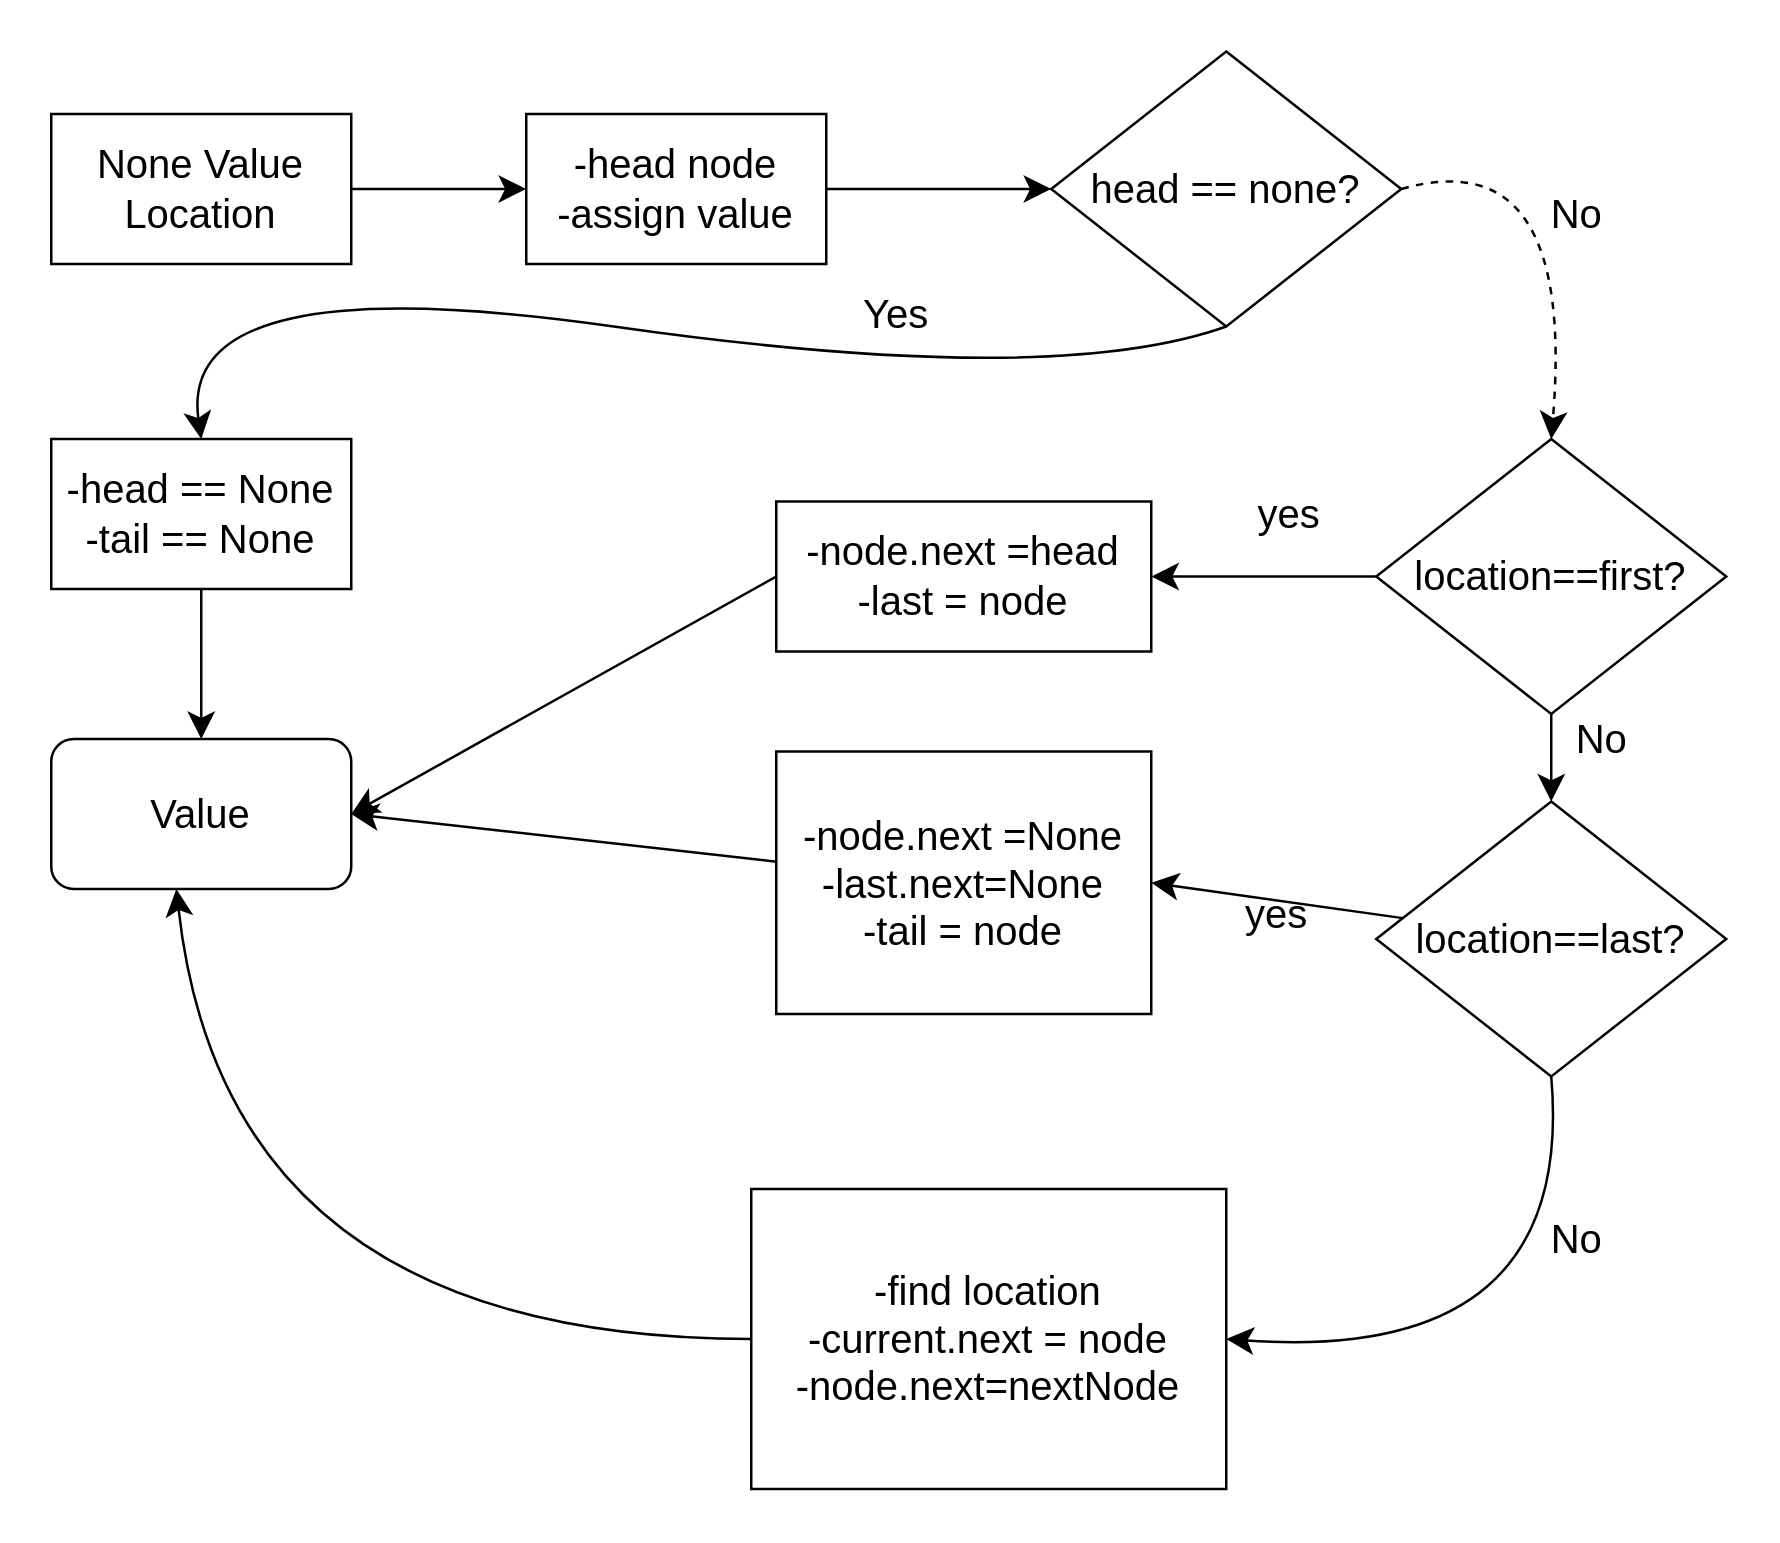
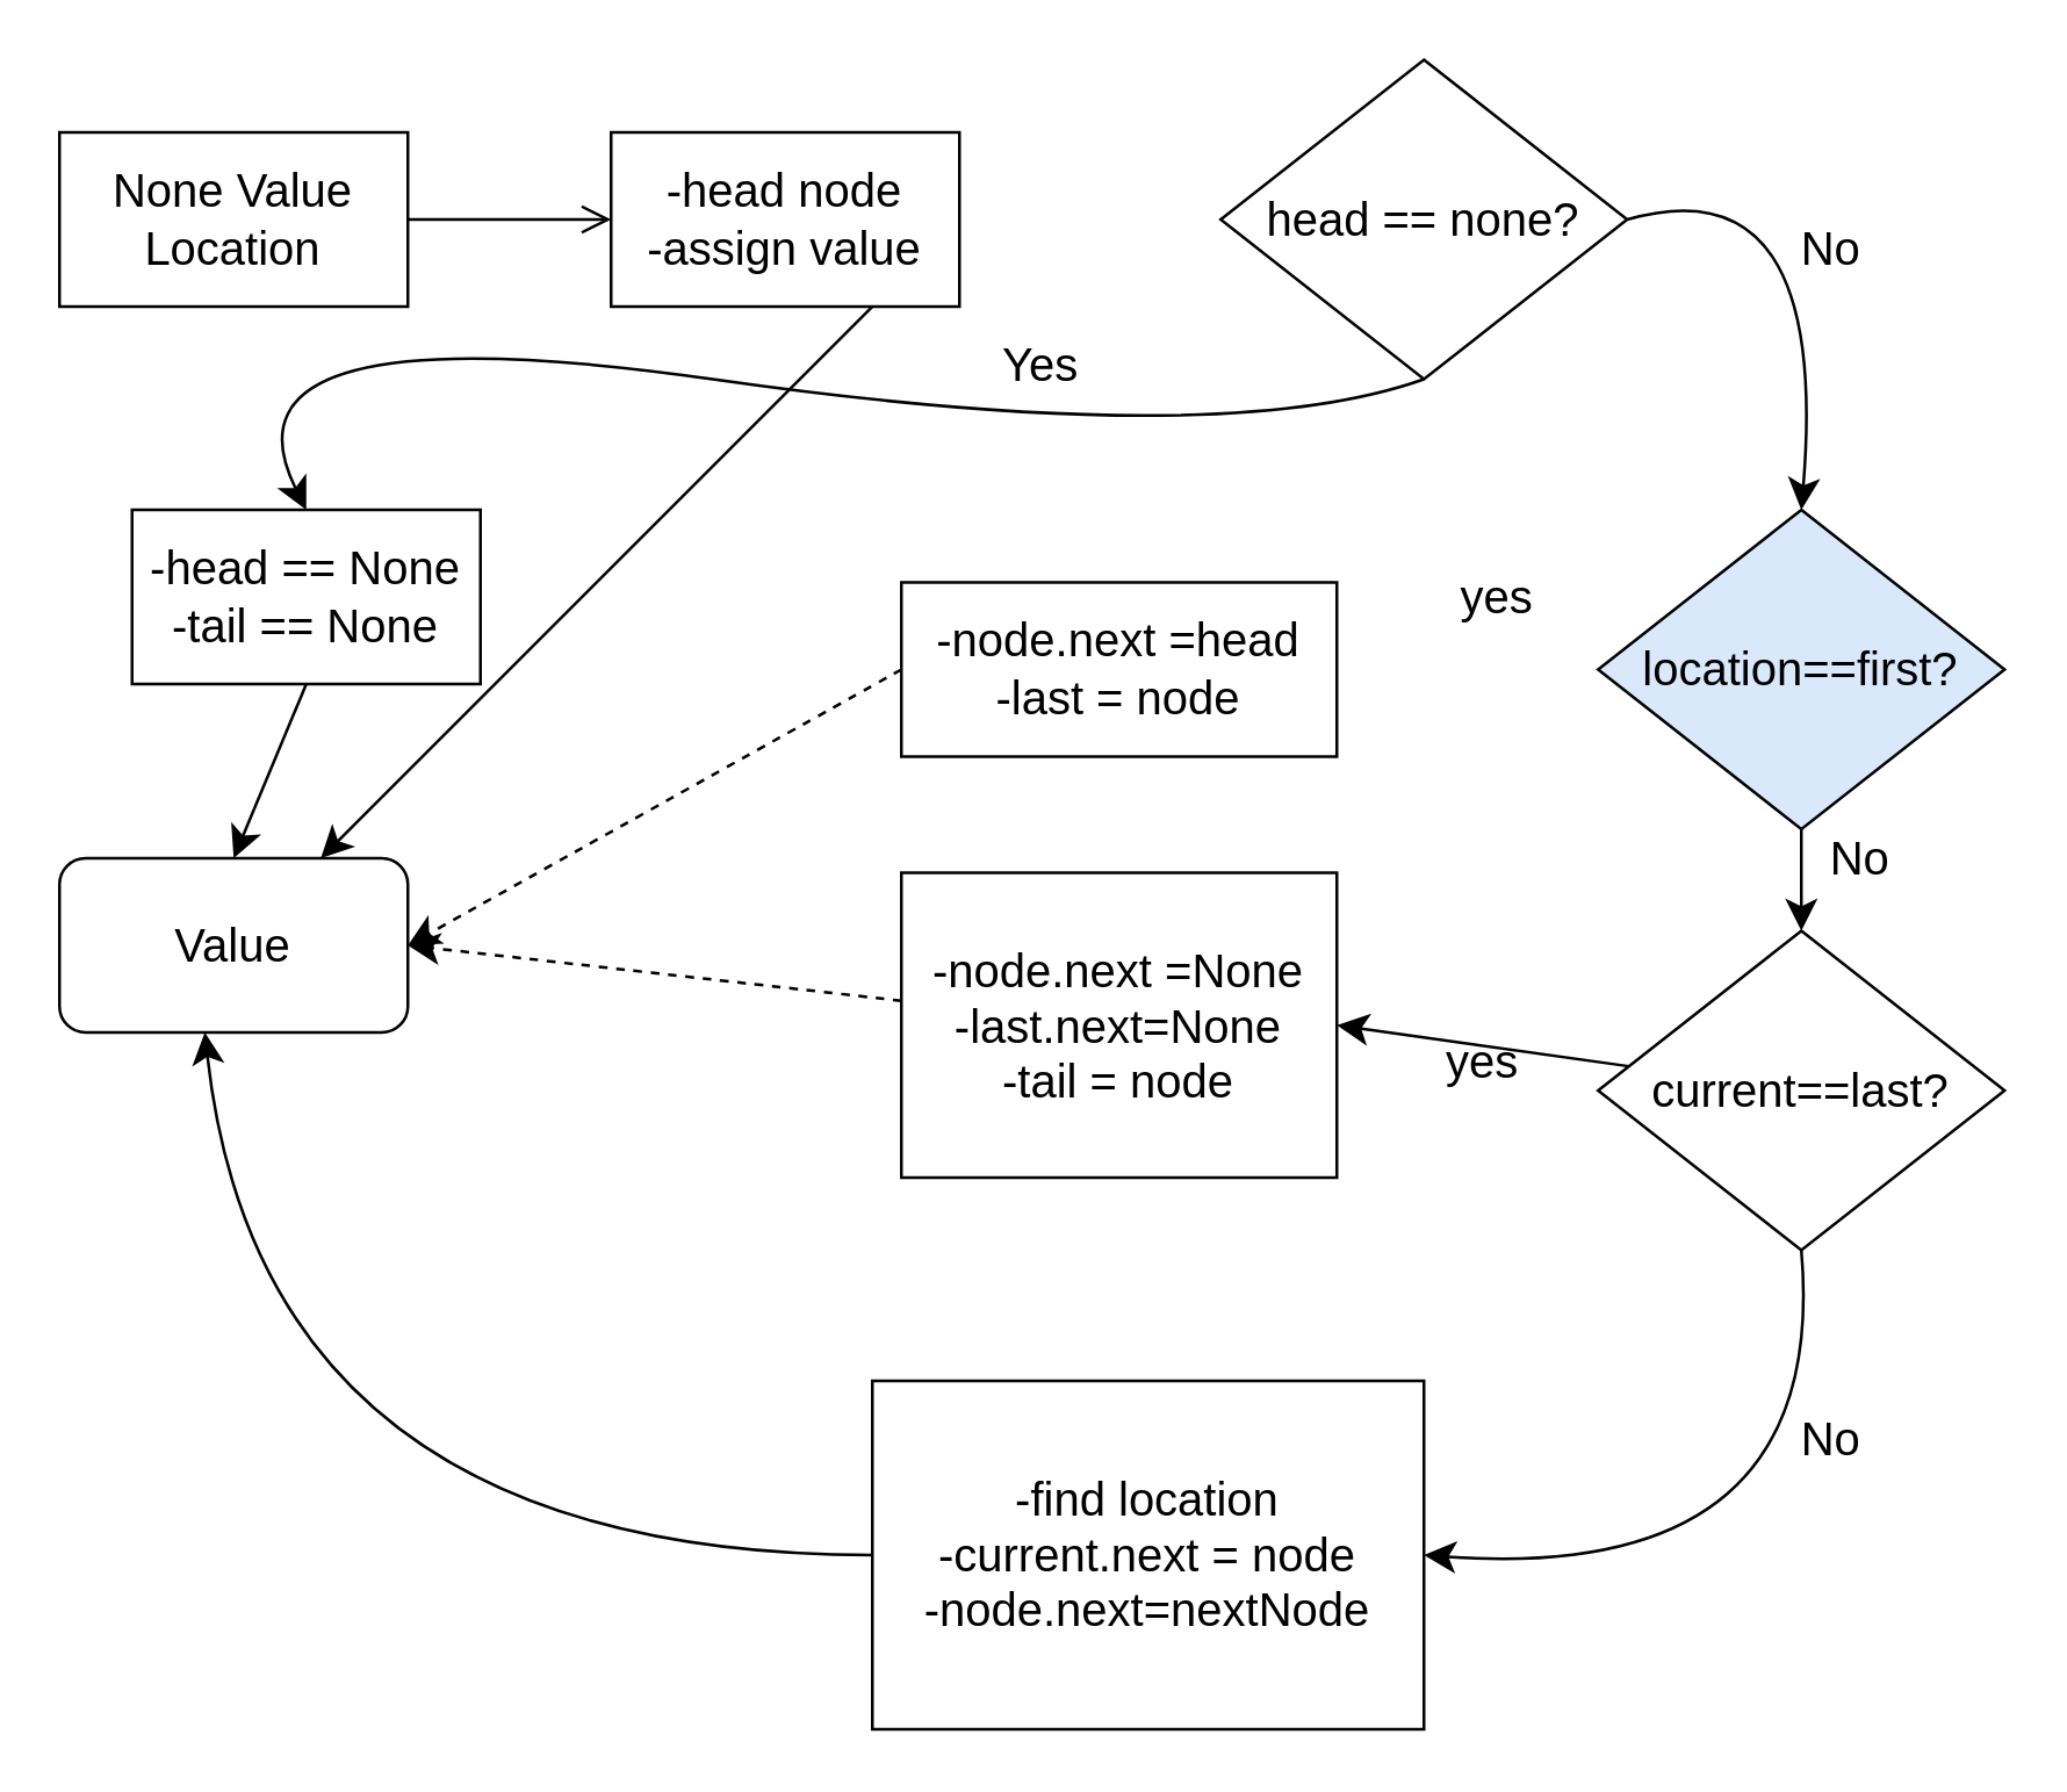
  <mxCell id="0" />
  <mxCell id="1" parent="0" />
- <mxCell id="2" style="edgeStyle=none;curved=1;rounded=0;orthogonalLoop=1;jettySize=auto;html=1;exitX=1;exitY=0.5;exitDx=0;exitDy=0;entryX=0;entryY=0.5;entryDx=0;entryDy=0;fontSize=12;startSize=8;endSize=8;" edge="1" parent="1" source="3" target="5"><mxGeometry relative="1" as="geometry" /></mxCell>
+ <mxCell id="2" style="edgeStyle=none;curved=1;rounded=0;orthogonalLoop=1;jettySize=auto;html=1;exitX=1;exitY=0.5;exitDx=0;exitDy=0;entryX=0;entryY=0.5;entryDx=0;entryDy=0;fontSize=12;startSize=8;endSize=8;endArrow=open;" edge="1" parent="1" source="3" target="5"><mxGeometry relative="1" as="geometry" /></mxCell>
  <mxCell id="3" value="None Value Location" style="rounded=0;whiteSpace=wrap;html=1;fontSize=16;" vertex="1" parent="1"><mxGeometry x="20" y="45" width="120" height="60" as="geometry" /></mxCell>
- <mxCell id="4" style="edgeStyle=none;curved=1;rounded=0;orthogonalLoop=1;jettySize=auto;html=1;exitX=1;exitY=0.5;exitDx=0;exitDy=0;entryX=0;entryY=0.5;entryDx=0;entryDy=0;fontSize=12;startSize=8;endSize=8;" edge="1" parent="1" source="5" target="8"><mxGeometry relative="1" as="geometry" /></mxCell>
+ <mxCell id="4" style="edgeStyle=none;curved=1;rounded=0;orthogonalLoop=1;jettySize=auto;html=1;exitX=1;exitY=0.5;exitDx=0;exitDy=0;fontSize=12;startSize=8;endSize=8;" edge="1" parent="1" source="5" target="11"><mxGeometry relative="1" as="geometry" /></mxCell>
  <mxCell id="5" value="-head node&lt;br&gt;-assign value" style="rounded=0;whiteSpace=wrap;html=1;fontSize=16;" vertex="1" parent="1"><mxGeometry x="210" y="45" width="120" height="60" as="geometry" /></mxCell>
  <mxCell id="6" style="edgeStyle=none;curved=1;rounded=0;orthogonalLoop=1;jettySize=auto;html=1;exitX=0.5;exitY=1;exitDx=0;exitDy=0;entryX=0.5;entryY=0;entryDx=0;entryDy=0;fontSize=12;startSize=8;endSize=8;" edge="1" parent="1" source="8" target="10"><mxGeometry relative="1" as="geometry"><Array as="points"><mxPoint x="420" y="155" /><mxPoint x="70" y="105" /></Array></mxGeometry></mxCell>
- <mxCell id="7" style="edgeStyle=none;curved=1;rounded=0;orthogonalLoop=1;jettySize=auto;html=1;exitX=1;exitY=0.5;exitDx=0;exitDy=0;fontSize=12;startSize=8;endSize=8;entryX=0.5;entryY=0;entryDx=0;entryDy=0;dashed=1;" edge="1" parent="1" source="8" target="14"><mxGeometry relative="1" as="geometry"><mxPoint x="620" y="75" as="targetPoint" /><Array as="points"><mxPoint x="630" y="55" /></Array></mxGeometry></mxCell>
+ <mxCell id="7" style="edgeStyle=none;curved=1;rounded=0;orthogonalLoop=1;jettySize=auto;html=1;exitX=1;exitY=0.5;exitDx=0;exitDy=0;fontSize=12;startSize=8;endSize=8;entryX=0.5;entryY=0;entryDx=0;entryDy=0;" edge="1" parent="1" source="8" target="14"><mxGeometry relative="1" as="geometry"><mxPoint x="620" y="75" as="targetPoint" /><Array as="points"><mxPoint x="630" y="55" /></Array></mxGeometry></mxCell>
  <mxCell id="8" value="head == none?" style="rhombus;whiteSpace=wrap;html=1;fontSize=16;" vertex="1" parent="1"><mxGeometry x="420" y="20" width="140" height="110" as="geometry" /></mxCell>
  <mxCell id="9" style="edgeStyle=none;curved=1;rounded=0;orthogonalLoop=1;jettySize=auto;html=1;exitX=0.5;exitY=1;exitDx=0;exitDy=0;entryX=0.5;entryY=0;entryDx=0;entryDy=0;fontSize=12;startSize=8;endSize=8;" edge="1" parent="1" source="10" target="11"><mxGeometry relative="1" as="geometry" /></mxCell>
- <mxCell id="10" value="-head == None&lt;br&gt;-tail == None" style="rounded=0;whiteSpace=wrap;html=1;fontSize=16;" vertex="1" parent="1"><mxGeometry x="20" y="175" width="120" height="60" as="geometry" /></mxCell>
+ <mxCell id="10" value="-head == None&lt;br&gt;-tail == None" style="rounded=0;whiteSpace=wrap;html=1;fontSize=16;" vertex="1" parent="1"><mxGeometry x="45" y="175" width="120" height="60" as="geometry" /></mxCell>
  <mxCell id="11" value="Value" style="rounded=1;whiteSpace=wrap;html=1;fontSize=16;" vertex="1" parent="1"><mxGeometry x="20" y="295" width="120" height="60" as="geometry" /></mxCell>
- <mxCell id="12" style="edgeStyle=none;curved=1;rounded=0;orthogonalLoop=1;jettySize=auto;html=1;entryX=1;entryY=0.5;entryDx=0;entryDy=0;fontSize=12;startSize=8;endSize=8;" edge="1" parent="1" source="14" target="19"><mxGeometry relative="1" as="geometry" /></mxCell>
  <mxCell id="13" style="edgeStyle=none;curved=1;rounded=0;orthogonalLoop=1;jettySize=auto;html=1;exitX=0.5;exitY=1;exitDx=0;exitDy=0;entryX=0.5;entryY=0;entryDx=0;entryDy=0;fontSize=12;startSize=8;endSize=8;" edge="1" parent="1" source="14" target="17"><mxGeometry relative="1" as="geometry" /></mxCell>
- <mxCell id="14" value="location==first?" style="rhombus;whiteSpace=wrap;html=1;fontSize=16;" vertex="1" parent="1"><mxGeometry x="550" y="175" width="140" height="110" as="geometry" /></mxCell>
+ <mxCell id="14" value="location==first?" style="rhombus;whiteSpace=wrap;html=1;fontSize=16;fillColor=#dae8fc;" vertex="1" parent="1"><mxGeometry x="550" y="175" width="140" height="110" as="geometry" /></mxCell>
  <mxCell id="15" style="edgeStyle=none;curved=1;rounded=0;orthogonalLoop=1;jettySize=auto;html=1;entryX=1;entryY=0.5;entryDx=0;entryDy=0;fontSize=12;startSize=8;endSize=8;" edge="1" parent="1" source="17" target="21"><mxGeometry relative="1" as="geometry" /></mxCell>
  <mxCell id="16" style="edgeStyle=none;curved=1;rounded=0;orthogonalLoop=1;jettySize=auto;html=1;exitX=0.5;exitY=1;exitDx=0;exitDy=0;entryX=1;entryY=0.5;entryDx=0;entryDy=0;fontSize=12;startSize=8;endSize=8;" edge="1" parent="1" source="17" target="23"><mxGeometry relative="1" as="geometry"><Array as="points"><mxPoint x="630" y="545" /></Array></mxGeometry></mxCell>
- <mxCell id="17" value="location==last?" style="rhombus;whiteSpace=wrap;html=1;fontSize=16;" vertex="1" parent="1"><mxGeometry x="550" y="320" width="140" height="110" as="geometry" /></mxCell>
- <mxCell id="18" style="edgeStyle=none;curved=1;rounded=0;orthogonalLoop=1;jettySize=auto;html=1;exitX=0;exitY=0.5;exitDx=0;exitDy=0;entryX=1;entryY=0.5;entryDx=0;entryDy=0;fontSize=12;startSize=8;endSize=8;" edge="1" parent="1" source="19" target="11"><mxGeometry relative="1" as="geometry" /></mxCell>
+ <mxCell id="17" value="current==last?" style="rhombus;whiteSpace=wrap;html=1;fontSize=16;" vertex="1" parent="1"><mxGeometry x="550" y="320" width="140" height="110" as="geometry" /></mxCell>
+ <mxCell id="18" style="edgeStyle=none;curved=1;rounded=0;orthogonalLoop=1;jettySize=auto;html=1;exitX=0;exitY=0.5;exitDx=0;exitDy=0;entryX=1;entryY=0.5;entryDx=0;entryDy=0;fontSize=12;startSize=8;endSize=8;dashed=1;" edge="1" parent="1" source="19" target="11"><mxGeometry relative="1" as="geometry" /></mxCell>
  <mxCell id="19" value="-node.next =head&lt;br&gt;-last = node" style="rounded=0;whiteSpace=wrap;html=1;fontSize=16;" vertex="1" parent="1"><mxGeometry x="310" y="200" width="150" height="60" as="geometry" /></mxCell>
- <mxCell id="20" style="edgeStyle=none;curved=1;rounded=0;orthogonalLoop=1;jettySize=auto;html=1;entryX=1;entryY=0.5;entryDx=0;entryDy=0;fontSize=12;startSize=8;endSize=8;" edge="1" parent="1" source="21" target="11"><mxGeometry relative="1" as="geometry" /></mxCell>
+ <mxCell id="20" style="edgeStyle=none;curved=1;rounded=0;orthogonalLoop=1;jettySize=auto;html=1;entryX=1;entryY=0.5;entryDx=0;entryDy=0;fontSize=12;startSize=8;endSize=8;dashed=1;" edge="1" parent="1" source="21" target="11"><mxGeometry relative="1" as="geometry" /></mxCell>
  <mxCell id="21" value="-node.next =None&lt;br&gt;-last.next=None&lt;br&gt;-tail = node&lt;br&gt;" style="rounded=0;whiteSpace=wrap;html=1;fontSize=16;" vertex="1" parent="1"><mxGeometry x="310" y="300" width="150" height="105" as="geometry" /></mxCell>
  <mxCell id="22" style="edgeStyle=none;curved=1;rounded=0;orthogonalLoop=1;jettySize=auto;html=1;exitX=0;exitY=0.5;exitDx=0;exitDy=0;entryX=0.417;entryY=1;entryDx=0;entryDy=0;entryPerimeter=0;fontSize=12;startSize=8;endSize=8;" edge="1" parent="1" source="23" target="11"><mxGeometry relative="1" as="geometry"><Array as="points"><mxPoint x="90" y="535" /></Array></mxGeometry></mxCell>
  <mxCell id="23" value="-find location&lt;br&gt;-current.next = node&lt;br&gt;-node.next=nextNode" style="rounded=0;whiteSpace=wrap;html=1;fontSize=16;" vertex="1" parent="1"><mxGeometry x="300" y="475" width="190" height="120" as="geometry" /></mxCell>
  <mxCell id="24" value="No" style="text;html=1;align=center;verticalAlign=middle;resizable=0;points=[];autosize=1;strokeColor=none;fillColor=none;fontSize=16;" vertex="1" parent="1"><mxGeometry x="610" y="70" width="40" height="30" as="geometry" /></mxCell>
  <mxCell id="25" value="Yes&lt;span style=&quot;white-space: pre;&quot;&gt; &lt;/span&gt;" style="text;html=1;align=center;verticalAlign=middle;resizable=0;points=[];autosize=1;strokeColor=none;fillColor=none;fontSize=16;" vertex="1" parent="1"><mxGeometry x="330" y="110" width="60" height="30" as="geometry" /></mxCell>
  <mxCell id="26" value="No" style="text;html=1;align=center;verticalAlign=middle;resizable=0;points=[];autosize=1;strokeColor=none;fillColor=none;fontSize=16;" vertex="1" parent="1"><mxGeometry x="620" y="280" width="40" height="30" as="geometry" /></mxCell>
  <mxCell id="27" value="yes&lt;br&gt;" style="text;html=1;align=center;verticalAlign=middle;resizable=0;points=[];autosize=1;strokeColor=none;fillColor=none;fontSize=16;" vertex="1" parent="1"><mxGeometry x="490" y="190" width="50" height="30" as="geometry" /></mxCell>
  <mxCell id="28" value="yes&lt;br&gt;" style="text;html=1;align=center;verticalAlign=middle;resizable=0;points=[];autosize=1;strokeColor=none;fillColor=none;fontSize=16;" vertex="1" parent="1"><mxGeometry x="485" y="350" width="50" height="30" as="geometry" /></mxCell>
  <mxCell id="29" value="No" style="text;html=1;align=center;verticalAlign=middle;resizable=0;points=[];autosize=1;strokeColor=none;fillColor=none;fontSize=16;" vertex="1" parent="1"><mxGeometry x="610" y="480" width="40" height="30" as="geometry" /></mxCell>
